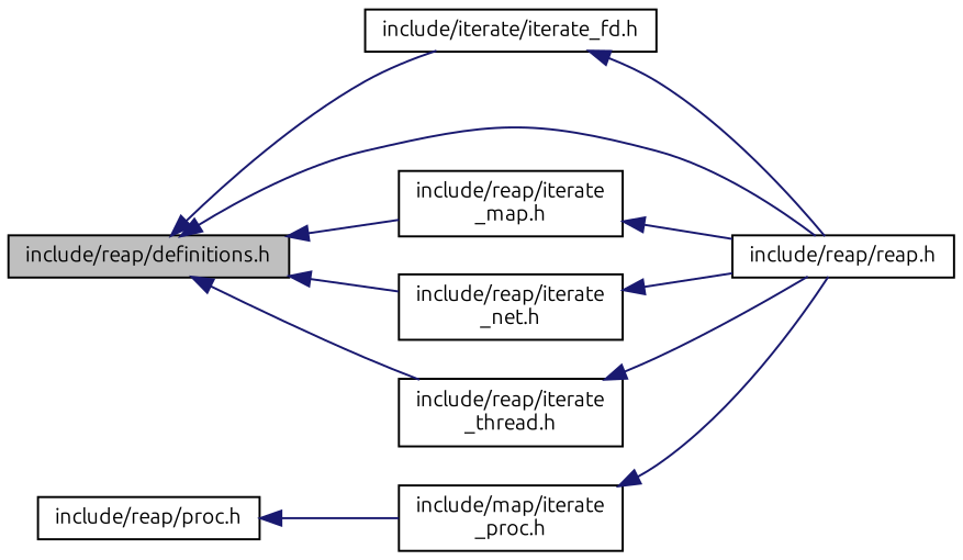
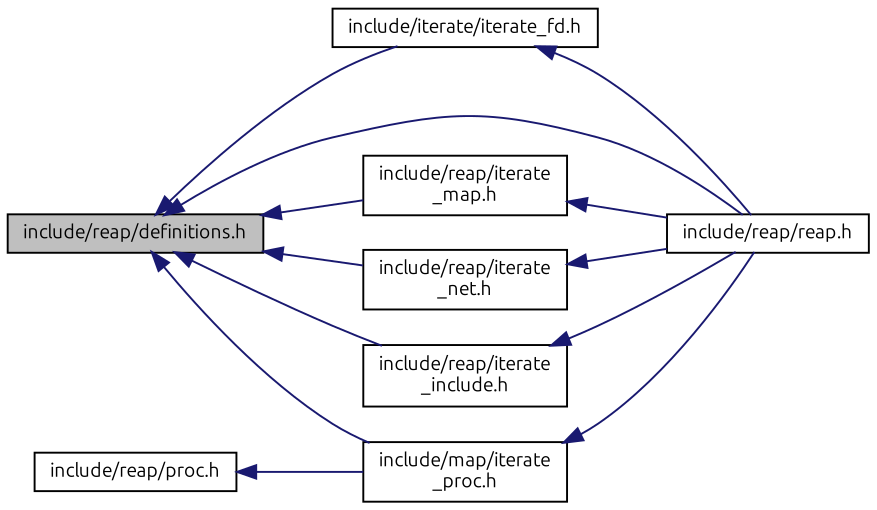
  digraph {
    fontname=Ubuntu
    rankdir=LR
    node [color=black fillcolor=white fontname=Ubuntu fontsize=10 shape=record style=filled]
    edge [color=midnightblue dir=back fontname=Ubuntu fontsize=10 labelfontname=Helvetica labelfontsize=10 style=solid]
    n1 [fillcolor=grey75 fontcolor=black height=0.2 label="include/reap/definitions.h" width=0.4]
    n2 [height=0.2 label="include/iterate/iterate_fd.h" width=0.4]
    n3 [height=0.2 label="include/reap/reap.h" width=0.4]
    n4 [height=0.2 label="include/reap/iterate\l_map.h" width=0.4]
    n5 [height=0.2 label="include/reap/iterate\l_net.h" width=0.4]
    n6 [height=0.2 label="include/map/iterate\l_proc.h" width=0.4]
-   n7 [height=0.2 label="include/reap/iterate\l_thread.h" width=0.4]
+   n7 [height=0.2 label="include/reap/iterate\l_include.h" width=0.4]
    n8 [height=0.2 label="include/reap/proc.h" width=0.4]
    n1 -> n2
    n1 -> n3
    n1 -> n4
    n1 -> n5
+   n1 -> n6
    n1 -> n7
    n2 -> n3
    n4 -> n3
    n5 -> n3
    n6 -> n3
    n7 -> n3
    n8 -> n6
  }
